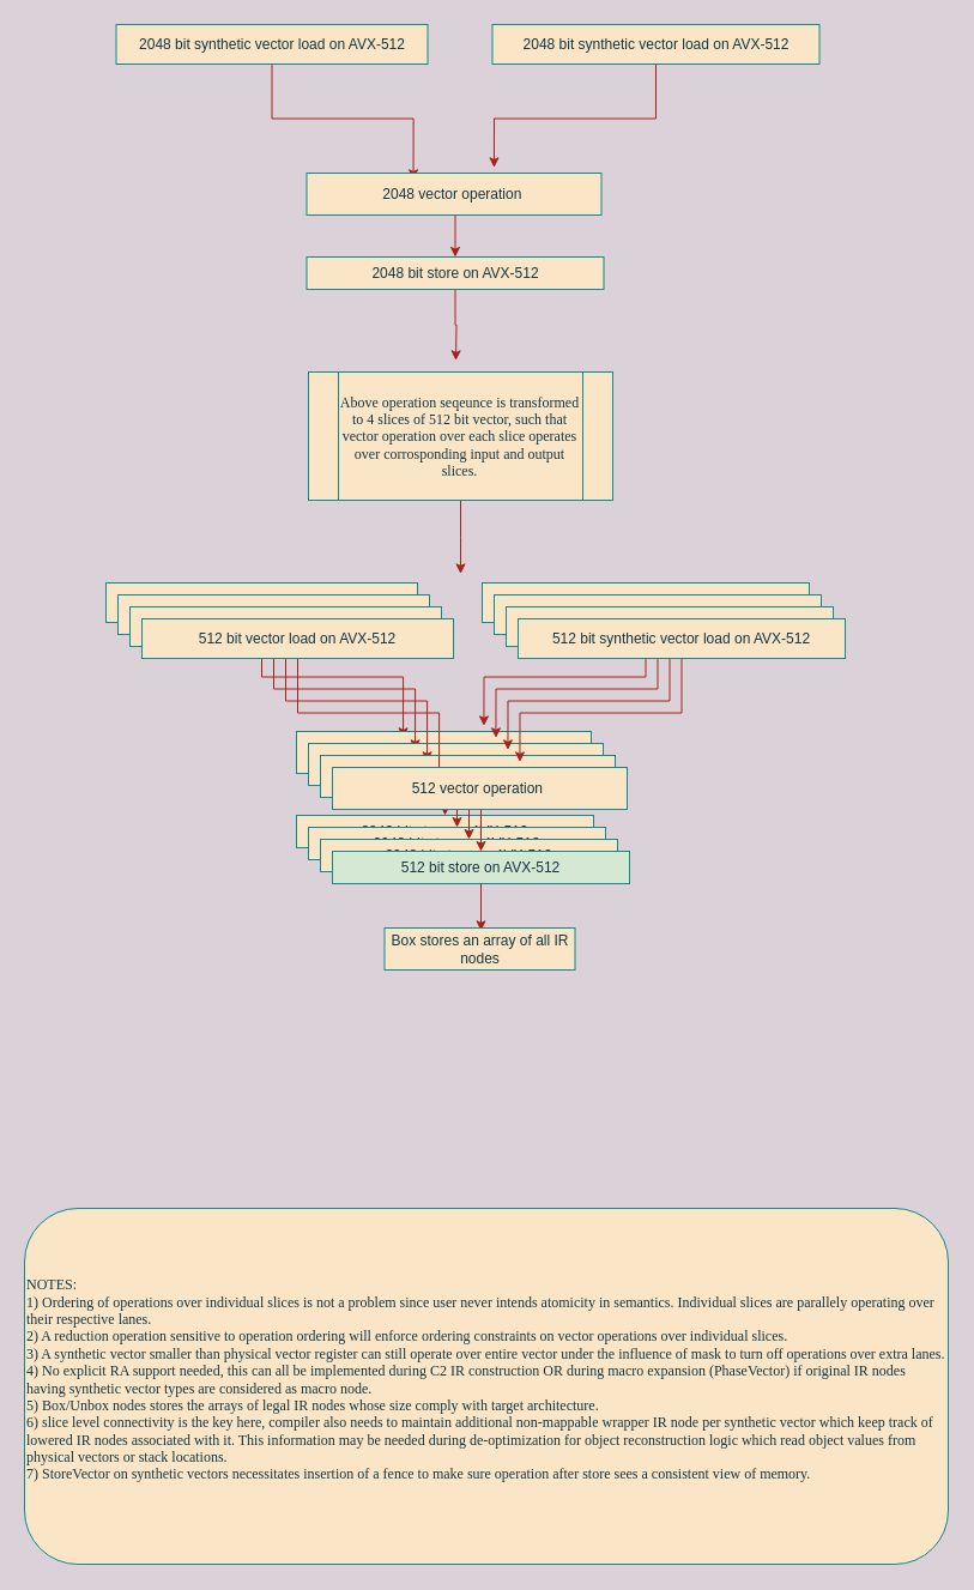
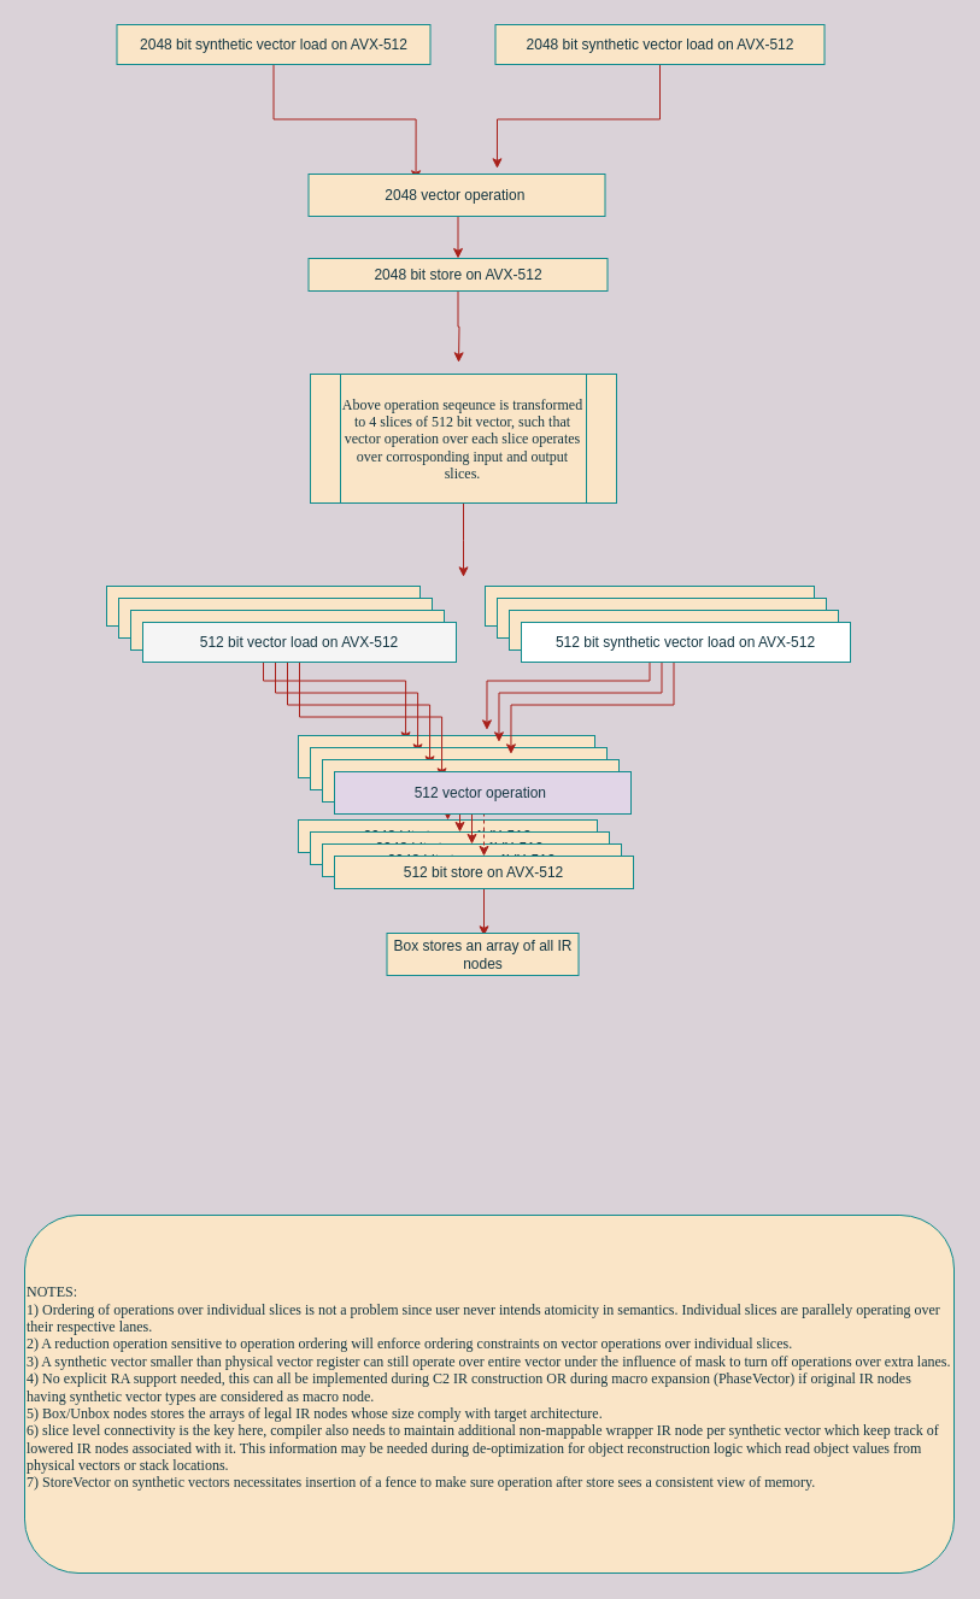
  <mxCell id="0" />
  <mxCell id="1" parent="0" />
  <mxCell id="2" style="edgeStyle=orthogonalEdgeStyle;rounded=0;orthogonalLoop=1;jettySize=auto;html=1;entryX=0.362;entryY=0.152;entryDx=0;entryDy=0;entryPerimeter=0;labelBackgroundColor=#DAD2D8;strokeColor=#A8201A;fontColor=#143642;" edge="1" parent="1" source="3" target="7"><mxGeometry relative="1" as="geometry" /></mxCell>
  <mxCell id="3" value="2048 bit synthetic vector load on AVX-512" style="rounded=0;whiteSpace=wrap;html=1;fillColor=#FAE5C7;strokeColor=#0F8B8D;fontColor=#143642;" vertex="1" parent="1"><mxGeometry x="96.5" y="20" width="260" height="33" as="geometry" /></mxCell>
  <mxCell id="4" style="edgeStyle=orthogonalEdgeStyle;rounded=0;orthogonalLoop=1;jettySize=auto;html=1;exitX=0.5;exitY=1;exitDx=0;exitDy=0;entryX=0.636;entryY=-0.133;entryDx=0;entryDy=0;entryPerimeter=0;labelBackgroundColor=#DAD2D8;strokeColor=#A8201A;fontColor=#143642;" edge="1" parent="1" source="5" target="7"><mxGeometry relative="1" as="geometry" /></mxCell>
  <mxCell id="5" value="2048 bit synthetic vector load on AVX-512" style="rounded=0;whiteSpace=wrap;html=1;fillColor=#FAE5C7;strokeColor=#0F8B8D;fontColor=#143642;" vertex="1" parent="1"><mxGeometry x="410.5" y="20" width="273" height="33" as="geometry" /></mxCell>
  <mxCell id="6" style="edgeStyle=orthogonalEdgeStyle;rounded=0;orthogonalLoop=1;jettySize=auto;html=1;exitX=0.5;exitY=1;exitDx=0;exitDy=0;entryX=0.5;entryY=0;entryDx=0;entryDy=0;labelBackgroundColor=#DAD2D8;strokeColor=#A8201A;fontColor=#143642;" edge="1" parent="1" source="7" target="9"><mxGeometry relative="1" as="geometry" /></mxCell>
  <mxCell id="7" value="2048 vector operation&amp;nbsp;" style="rounded=0;whiteSpace=wrap;html=1;fillColor=#FAE5C7;strokeColor=#0F8B8D;fontColor=#143642;" vertex="1" parent="1"><mxGeometry x="255.5" y="144" width="246" height="35" as="geometry" /></mxCell>
  <mxCell id="8" style="edgeStyle=orthogonalEdgeStyle;rounded=0;orthogonalLoop=1;jettySize=auto;html=1;exitX=0.5;exitY=1;exitDx=0;exitDy=0;fontFamily=Lucida Console;labelBackgroundColor=#DAD2D8;strokeColor=#A8201A;fontColor=#143642;" edge="1" parent="1" source="9"><mxGeometry relative="1" as="geometry"><mxPoint x="380" y="300.333" as="targetPoint" /></mxGeometry></mxCell>
  <mxCell id="9" value="2048 bit store on AVX-512" style="rounded=0;whiteSpace=wrap;html=1;fillColor=#FAE5C7;strokeColor=#0F8B8D;fontColor=#143642;" vertex="1" parent="1"><mxGeometry x="255.5" y="214" width="248" height="27" as="geometry" /></mxCell>
  <mxCell id="10" style="edgeStyle=orthogonalEdgeStyle;rounded=0;orthogonalLoop=1;jettySize=auto;html=1;entryX=0.362;entryY=0.152;entryDx=0;entryDy=0;entryPerimeter=0;labelBackgroundColor=#DAD2D8;strokeColor=#A8201A;fontColor=#143642;" edge="1" source="11" target="15" parent="1"><mxGeometry relative="1" as="geometry" /></mxCell>
  <mxCell id="11" value="2048 bit synthetic vector load on AVX-512" style="rounded=0;whiteSpace=wrap;html=1;fillColor=#FAE5C7;strokeColor=#0F8B8D;fontColor=#143642;" vertex="1" parent="1"><mxGeometry x="88" y="486" width="260" height="33" as="geometry" /></mxCell>
  <mxCell id="12" style="edgeStyle=orthogonalEdgeStyle;rounded=0;orthogonalLoop=1;jettySize=auto;html=1;exitX=0.5;exitY=1;exitDx=0;exitDy=0;entryX=0.636;entryY=-0.133;entryDx=0;entryDy=0;entryPerimeter=0;labelBackgroundColor=#DAD2D8;strokeColor=#A8201A;fontColor=#143642;" edge="1" source="13" target="15" parent="1"><mxGeometry relative="1" as="geometry" /></mxCell>
  <mxCell id="13" value="2048 bit synthetic vector load on AVX-512" style="rounded=0;whiteSpace=wrap;html=1;fillColor=#FAE5C7;strokeColor=#0F8B8D;fontColor=#143642;" vertex="1" parent="1"><mxGeometry x="402" y="486" width="273" height="33" as="geometry" /></mxCell>
  <mxCell id="14" style="edgeStyle=orthogonalEdgeStyle;rounded=0;orthogonalLoop=1;jettySize=auto;html=1;exitX=0.5;exitY=1;exitDx=0;exitDy=0;entryX=0.5;entryY=0;entryDx=0;entryDy=0;labelBackgroundColor=#DAD2D8;strokeColor=#A8201A;fontColor=#143642;" edge="1" source="15" target="16" parent="1"><mxGeometry relative="1" as="geometry" /></mxCell>
  <mxCell id="15" value="2048 vector operation&amp;nbsp;" style="rounded=0;whiteSpace=wrap;html=1;fillColor=#FAE5C7;strokeColor=#0F8B8D;fontColor=#143642;" vertex="1" parent="1"><mxGeometry x="247" y="610" width="246" height="35" as="geometry" /></mxCell>
  <mxCell id="16" value="2048 bit store on AVX-512" style="rounded=0;whiteSpace=wrap;html=1;fillColor=#FAE5C7;strokeColor=#0F8B8D;fontColor=#143642;" vertex="1" parent="1"><mxGeometry x="247" y="680" width="248" height="27" as="geometry" /></mxCell>
  <mxCell id="17" style="edgeStyle=orthogonalEdgeStyle;rounded=0;orthogonalLoop=1;jettySize=auto;html=1;entryX=0.362;entryY=0.152;entryDx=0;entryDy=0;entryPerimeter=0;labelBackgroundColor=#DAD2D8;strokeColor=#A8201A;fontColor=#143642;" edge="1" source="18" target="22" parent="1"><mxGeometry relative="1" as="geometry" /></mxCell>
  <mxCell id="18" value="2048 bit synthetic vector load on AVX-512" style="rounded=0;whiteSpace=wrap;html=1;fillColor=#FAE5C7;strokeColor=#0F8B8D;fontColor=#143642;" vertex="1" parent="1"><mxGeometry x="98" y="496" width="260" height="33" as="geometry" /></mxCell>
  <mxCell id="19" style="edgeStyle=orthogonalEdgeStyle;rounded=0;orthogonalLoop=1;jettySize=auto;html=1;exitX=0.5;exitY=1;exitDx=0;exitDy=0;entryX=0.636;entryY=-0.133;entryDx=0;entryDy=0;entryPerimeter=0;labelBackgroundColor=#DAD2D8;strokeColor=#A8201A;fontColor=#143642;" edge="1" source="20" target="22" parent="1"><mxGeometry relative="1" as="geometry" /></mxCell>
  <mxCell id="20" value="2048 bit synthetic vector load on AVX-512" style="rounded=0;whiteSpace=wrap;html=1;fillColor=#FAE5C7;strokeColor=#0F8B8D;fontColor=#143642;" vertex="1" parent="1"><mxGeometry x="412" y="496" width="273" height="33" as="geometry" /></mxCell>
  <mxCell id="21" style="edgeStyle=orthogonalEdgeStyle;rounded=0;orthogonalLoop=1;jettySize=auto;html=1;exitX=0.5;exitY=1;exitDx=0;exitDy=0;entryX=0.5;entryY=0;entryDx=0;entryDy=0;labelBackgroundColor=#DAD2D8;strokeColor=#A8201A;fontColor=#143642;" edge="1" source="22" target="23" parent="1"><mxGeometry relative="1" as="geometry" /></mxCell>
  <mxCell id="22" value="2048 vector operation&amp;nbsp;" style="rounded=0;whiteSpace=wrap;html=1;fillColor=#FAE5C7;strokeColor=#0F8B8D;fontColor=#143642;" vertex="1" parent="1"><mxGeometry x="257" y="620" width="246" height="35" as="geometry" /></mxCell>
  <mxCell id="23" value="2048 bit store on AVX-512" style="rounded=0;whiteSpace=wrap;html=1;fillColor=#FAE5C7;strokeColor=#0F8B8D;fontColor=#143642;" vertex="1" parent="1"><mxGeometry x="257" y="690" width="248" height="27" as="geometry" /></mxCell>
  <mxCell id="24" style="edgeStyle=orthogonalEdgeStyle;rounded=0;orthogonalLoop=1;jettySize=auto;html=1;entryX=0.362;entryY=0.152;entryDx=0;entryDy=0;entryPerimeter=0;labelBackgroundColor=#DAD2D8;strokeColor=#A8201A;fontColor=#143642;" edge="1" source="25" target="29" parent="1"><mxGeometry relative="1" as="geometry" /></mxCell>
  <mxCell id="25" value="2048 bit synthetic vector load on AVX-512" style="rounded=0;whiteSpace=wrap;html=1;fillColor=#FAE5C7;strokeColor=#0F8B8D;fontColor=#143642;" vertex="1" parent="1"><mxGeometry x="108" y="506" width="260" height="33" as="geometry" /></mxCell>
  <mxCell id="26" style="edgeStyle=orthogonalEdgeStyle;rounded=0;orthogonalLoop=1;jettySize=auto;html=1;exitX=0.5;exitY=1;exitDx=0;exitDy=0;entryX=0.636;entryY=-0.133;entryDx=0;entryDy=0;entryPerimeter=0;labelBackgroundColor=#DAD2D8;strokeColor=#A8201A;fontColor=#143642;" edge="1" source="27" target="29" parent="1"><mxGeometry relative="1" as="geometry" /></mxCell>
  <mxCell id="27" value="2048 bit synthetic vector load on AVX-512" style="rounded=0;whiteSpace=wrap;html=1;fillColor=#FAE5C7;strokeColor=#0F8B8D;fontColor=#143642;" vertex="1" parent="1"><mxGeometry x="422" y="506" width="273" height="33" as="geometry" /></mxCell>
  <mxCell id="28" style="edgeStyle=orthogonalEdgeStyle;rounded=0;orthogonalLoop=1;jettySize=auto;html=1;exitX=0.5;exitY=1;exitDx=0;exitDy=0;entryX=0.5;entryY=0;entryDx=0;entryDy=0;labelBackgroundColor=#DAD2D8;strokeColor=#A8201A;fontColor=#143642;" edge="1" source="29" target="30" parent="1"><mxGeometry relative="1" as="geometry" /></mxCell>
  <mxCell id="29" value="2048 vector operation&amp;nbsp;" style="rounded=0;whiteSpace=wrap;html=1;fillColor=#FAE5C7;strokeColor=#0F8B8D;fontColor=#143642;" vertex="1" parent="1"><mxGeometry x="267" y="630" width="246" height="35" as="geometry" /></mxCell>
  <mxCell id="30" value="2048 bit store on AVX-512" style="rounded=0;whiteSpace=wrap;html=1;fillColor=#FAE5C7;strokeColor=#0F8B8D;fontColor=#143642;" vertex="1" parent="1"><mxGeometry x="267" y="700" width="248" height="27" as="geometry" /></mxCell>
- <mxCell id="31" style="edgeStyle=orthogonalEdgeStyle;rounded=0;orthogonalLoop=1;jettySize=auto;html=1;entryX=0.362;entryY=0.152;entryDx=0;entryDy=0;entryPerimeter=0;labelBackgroundColor=#DAD2D8;strokeColor=#A8201A;fontColor=#143642;endArrow=none;" edge="1" source="32" target="36" parent="1"><mxGeometry relative="1" as="geometry" /></mxCell>
- <mxCell id="32" value="512 bit vector load on AVX-512" style="rounded=0;whiteSpace=wrap;html=1;fillColor=#FAE5C7;strokeColor=#0F8B8D;fontColor=#143642;" vertex="1" parent="1"><mxGeometry x="118" y="516" width="260" height="33" as="geometry" /></mxCell>
- <mxCell id="33" style="edgeStyle=orthogonalEdgeStyle;rounded=0;orthogonalLoop=1;jettySize=auto;html=1;exitX=0.5;exitY=1;exitDx=0;exitDy=0;entryX=0.636;entryY=-0.133;entryDx=0;entryDy=0;entryPerimeter=0;labelBackgroundColor=#DAD2D8;strokeColor=#A8201A;fontColor=#143642;" edge="1" source="34" target="36" parent="1"><mxGeometry relative="1" as="geometry" /></mxCell>
- <mxCell id="34" value="512 bit synthetic vector load on AVX-512" style="rounded=0;whiteSpace=wrap;html=1;fillColor=#FAE5C7;strokeColor=#0F8B8D;fontColor=#143642;" vertex="1" parent="1"><mxGeometry x="432" y="516" width="273" height="33" as="geometry" /></mxCell>
- <mxCell id="35" style="edgeStyle=orthogonalEdgeStyle;rounded=0;orthogonalLoop=1;jettySize=auto;html=1;exitX=0.5;exitY=1;exitDx=0;exitDy=0;entryX=0.5;entryY=0;entryDx=0;entryDy=0;labelBackgroundColor=#DAD2D8;strokeColor=#A8201A;fontColor=#143642;" edge="1" source="36" target="38" parent="1"><mxGeometry relative="1" as="geometry" /></mxCell>
- <mxCell id="36" value="512 vector operation&amp;nbsp;" style="rounded=0;whiteSpace=wrap;html=1;fillColor=#FAE5C7;strokeColor=#0F8B8D;fontColor=#143642;" vertex="1" parent="1"><mxGeometry x="277" y="640" width="246" height="35" as="geometry" /></mxCell>
+ <mxCell id="31" style="edgeStyle=orthogonalEdgeStyle;rounded=0;orthogonalLoop=1;jettySize=auto;html=1;entryX=0.362;entryY=0.152;entryDx=0;entryDy=0;entryPerimeter=0;labelBackgroundColor=#DAD2D8;strokeColor=#A8201A;fontColor=#143642;" edge="1" source="32" target="36" parent="1"><mxGeometry relative="1" as="geometry" /></mxCell>
+ <mxCell id="32" value="512 bit vector load on AVX-512" style="rounded=0;whiteSpace=wrap;html=1;fillColor=#f5f5f5;strokeColor=#0F8B8D;fontColor=#143642;" vertex="1" parent="1"><mxGeometry x="118" y="516" width="260" height="33" as="geometry" /></mxCell>
+ <mxCell id="34" value="512 bit synthetic vector load on AVX-512" style="rounded=0;whiteSpace=wrap;html=1;fillColor=#ffffff;strokeColor=#0F8B8D;fontColor=#143642;" vertex="1" parent="1"><mxGeometry x="432" y="516" width="273" height="33" as="geometry" /></mxCell>
+ <mxCell id="35" style="edgeStyle=orthogonalEdgeStyle;rounded=0;orthogonalLoop=1;jettySize=auto;html=1;exitX=0.5;exitY=1;exitDx=0;exitDy=0;entryX=0.5;entryY=0;entryDx=0;entryDy=0;labelBackgroundColor=#DAD2D8;strokeColor=#A8201A;fontColor=#143642;dashed=1;" edge="1" source="36" target="38" parent="1"><mxGeometry relative="1" as="geometry" /></mxCell>
+ <mxCell id="36" value="512 vector operation&amp;nbsp;" style="rounded=0;whiteSpace=wrap;html=1;fillColor=#e1d5e7;strokeColor=#0F8B8D;fontColor=#143642;" vertex="1" parent="1"><mxGeometry x="277" y="640" width="246" height="35" as="geometry" /></mxCell>
  <mxCell id="37" style="edgeStyle=orthogonalEdgeStyle;rounded=0;orthogonalLoop=1;jettySize=auto;html=1;exitX=0.5;exitY=1;exitDx=0;exitDy=0;labelBackgroundColor=#DAD2D8;strokeColor=#A8201A;fontColor=#143642;" edge="1" parent="1" source="38"><mxGeometry relative="1" as="geometry"><mxPoint x="401" y="776.333" as="targetPoint" /></mxGeometry></mxCell>
- <mxCell id="38" value="512 bit store on AVX-512" style="rounded=0;whiteSpace=wrap;html=1;fillColor=#d5e8d4;strokeColor=#0F8B8D;fontColor=#143642;" vertex="1" parent="1"><mxGeometry x="277" y="710" width="248" height="27" as="geometry" /></mxCell>
+ <mxCell id="38" value="512 bit store on AVX-512" style="rounded=0;whiteSpace=wrap;html=1;fillColor=#FAE5C7;strokeColor=#0F8B8D;fontColor=#143642;" vertex="1" parent="1"><mxGeometry x="277" y="710" width="248" height="27" as="geometry" /></mxCell>
  <mxCell id="39" value="Box stores an array of all IR nodes" style="rounded=0;whiteSpace=wrap;html=1;fillColor=#FAE5C7;strokeColor=#0F8B8D;fontColor=#143642;" vertex="1" parent="1"><mxGeometry x="320.5" y="774" width="159" height="35" as="geometry" /></mxCell>
  <mxCell id="40" style="edgeStyle=orthogonalEdgeStyle;rounded=0;orthogonalLoop=1;jettySize=auto;html=1;exitX=0.5;exitY=1;exitDx=0;exitDy=0;fontFamily=Lucida Console;labelBackgroundColor=#DAD2D8;strokeColor=#A8201A;fontColor=#143642;" edge="1" parent="1" source="41"><mxGeometry relative="1" as="geometry"><mxPoint x="384" y="478.333" as="targetPoint" /></mxGeometry></mxCell>
  <mxCell id="41" value="Above operation seqeunce is transformed to 4 slices of 512 bit vector, such that vector operation over each slice operates over corrosponding input and output slices." style="shape=process;whiteSpace=wrap;backgroundOutline=1;fontFamily=Lucida Console;fillColor=#FAE5C7;strokeColor=#0F8B8D;fontColor=#143642;" vertex="1" parent="1"><mxGeometry x="257" y="310" width="254" height="107" as="geometry" /></mxCell>
  <mxCell id="42" value="&lt;div&gt;NOTES:&lt;/div&gt;&lt;div&gt;1) Ordering of operations over individual slices is not a problem since user never intends atomicity in semantics. Individual slices are parallely operating over their respective lanes.&lt;/div&gt;&lt;div&gt;2) A reduction operation sensitive to operation ordering will enforce ordering constraints on vector operations over individual slices.&lt;/div&gt;&lt;div&gt;3) A synthetic vector smaller than physical vector register can still operate over entire vector under the influence of mask to turn off operations over extra lanes.&lt;/div&gt;&lt;div&gt;4) No explicit RA support needed, this can all be implemented during C2 IR construction OR during macro expansion (PhaseVector) if original IR nodes having synthetic vector types are considered as macro node.&lt;/div&gt;&lt;div&gt;5) Box/Unbox nodes stores the arrays of legal IR nodes whose size comply with target architecture.&lt;/div&gt;&lt;div&gt;6) slice level connectivity is the key here, compiler also needs to maintain additional non-mappable wrapper IR node per synthetic vector which keep track of lowered IR nodes associated with it. This information may be needed during de-optimization for object reconstruction logic which read object values from physical vectors or stack locations.&lt;/div&gt;&lt;div&gt;7)&amp;nbsp;&lt;span&gt;StoreVector on synthetic vectors necessitates insertion of a fence to make sure operation after store sees a consistent view of memory.&lt;/span&gt;&lt;/div&gt;&lt;p class=&quot;MsoPlainText&quot;&gt;&lt;/p&gt;" style="rounded=1;whiteSpace=wrap;html=1;fontFamily=Lucida Console;align=left;fillColor=#FAE5C7;strokeColor=#0F8B8D;fontColor=#143642;" vertex="1" parent="1"><mxGeometry x="20" y="1008" width="771" height="297" as="geometry" /></mxCell>
